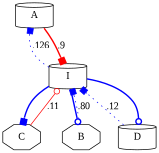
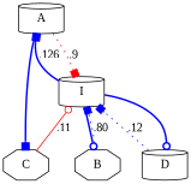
  digraph {
    fontname="Liberation Serif"
    node [fontname="Liberation Serif" shape=cylinder]
    edge [arrowhead=box color=blue fontname="Liberation Serif" style=dotted]
    A
    I
    B [shape=octagon]
    C [shape=octagon]
    D
-   A -> I [color=red label=.9 style=bold]
-   I -> A [label=.126]
+   A -> I [color=red label=.9]
+   I -> A [label=.126 style=bold]
    I -> B [arrowhead=odot style=bold]
-   I -> C [style=bold]
+   A -> C [style=bold]
    I -> D [arrowhead=odot style=bold]
    B -> I [label=.80]
    C -> I [arrowhead=odot color=red label=.11 style=solid]
    D -> I [label=.12]
  }
